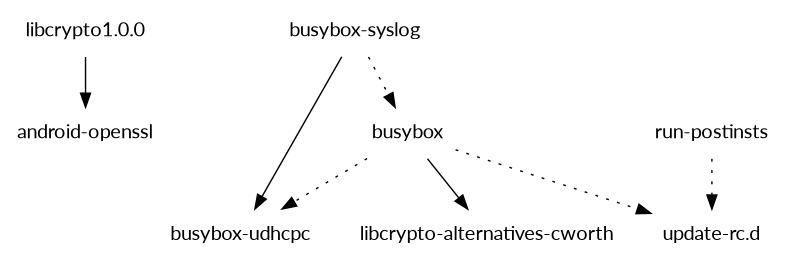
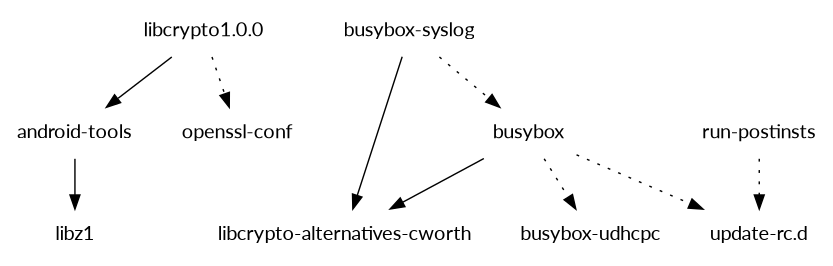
  digraph {
    fontname=Lato
    node [fontname=Lato shape=plaintext]
    edge [fontname=Lato style=dotted]
-   "android-tools" [label="android-openssl"]
+   "android-tools"
+   libz1
    "libcrypto1.0.0"
+   "openssl-conf"
    busybox
    "busybox-udhcpc"
    n7 [label="libcrypto-alternatives-cworth"]
    "update-rc.d"
    "busybox-syslog"
    "run-postinsts"
+   "android-tools" -> libz1 [style=""]
    "libcrypto1.0.0" -> "android-tools" [style=""]
+   "libcrypto1.0.0" -> "openssl-conf"
    busybox -> "busybox-udhcpc"
    busybox -> n7 [style=""]
    busybox -> "update-rc.d"
    "busybox-syslog" -> busybox
-   "busybox-syslog" -> "busybox-udhcpc" [style=""]
+   "busybox-syslog" -> n7 [style=""]
    "run-postinsts" -> "update-rc.d"
  }
